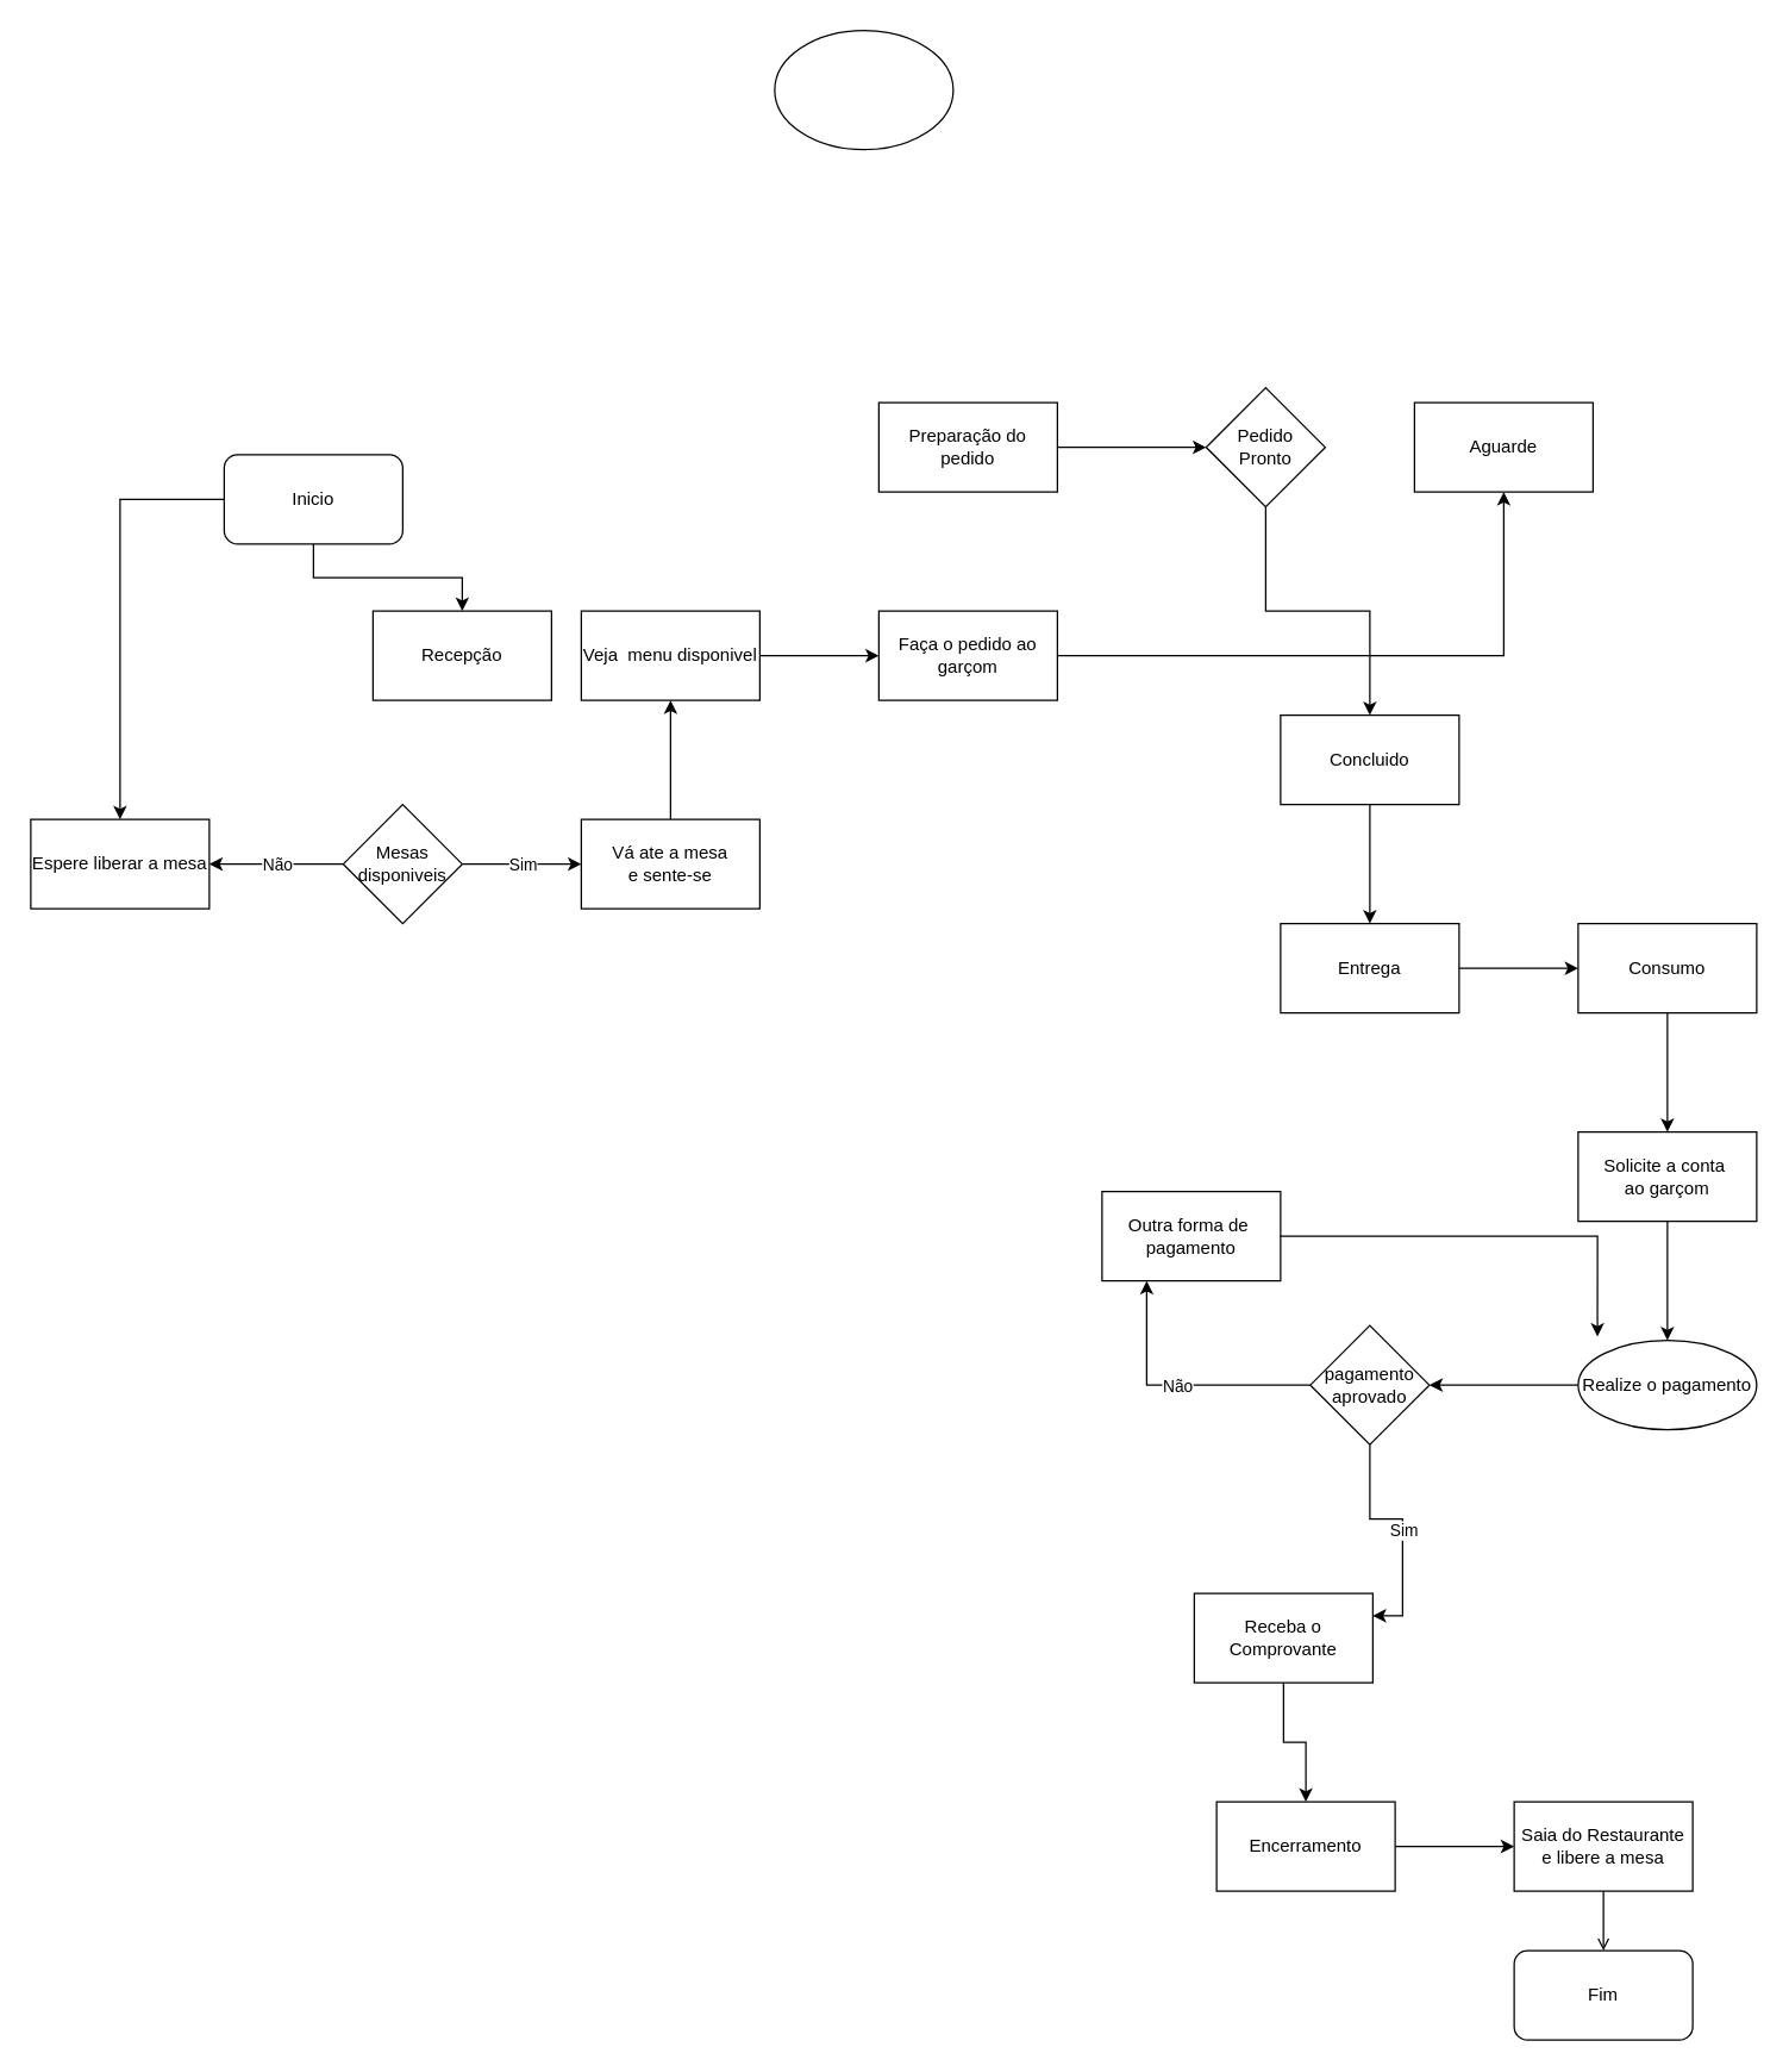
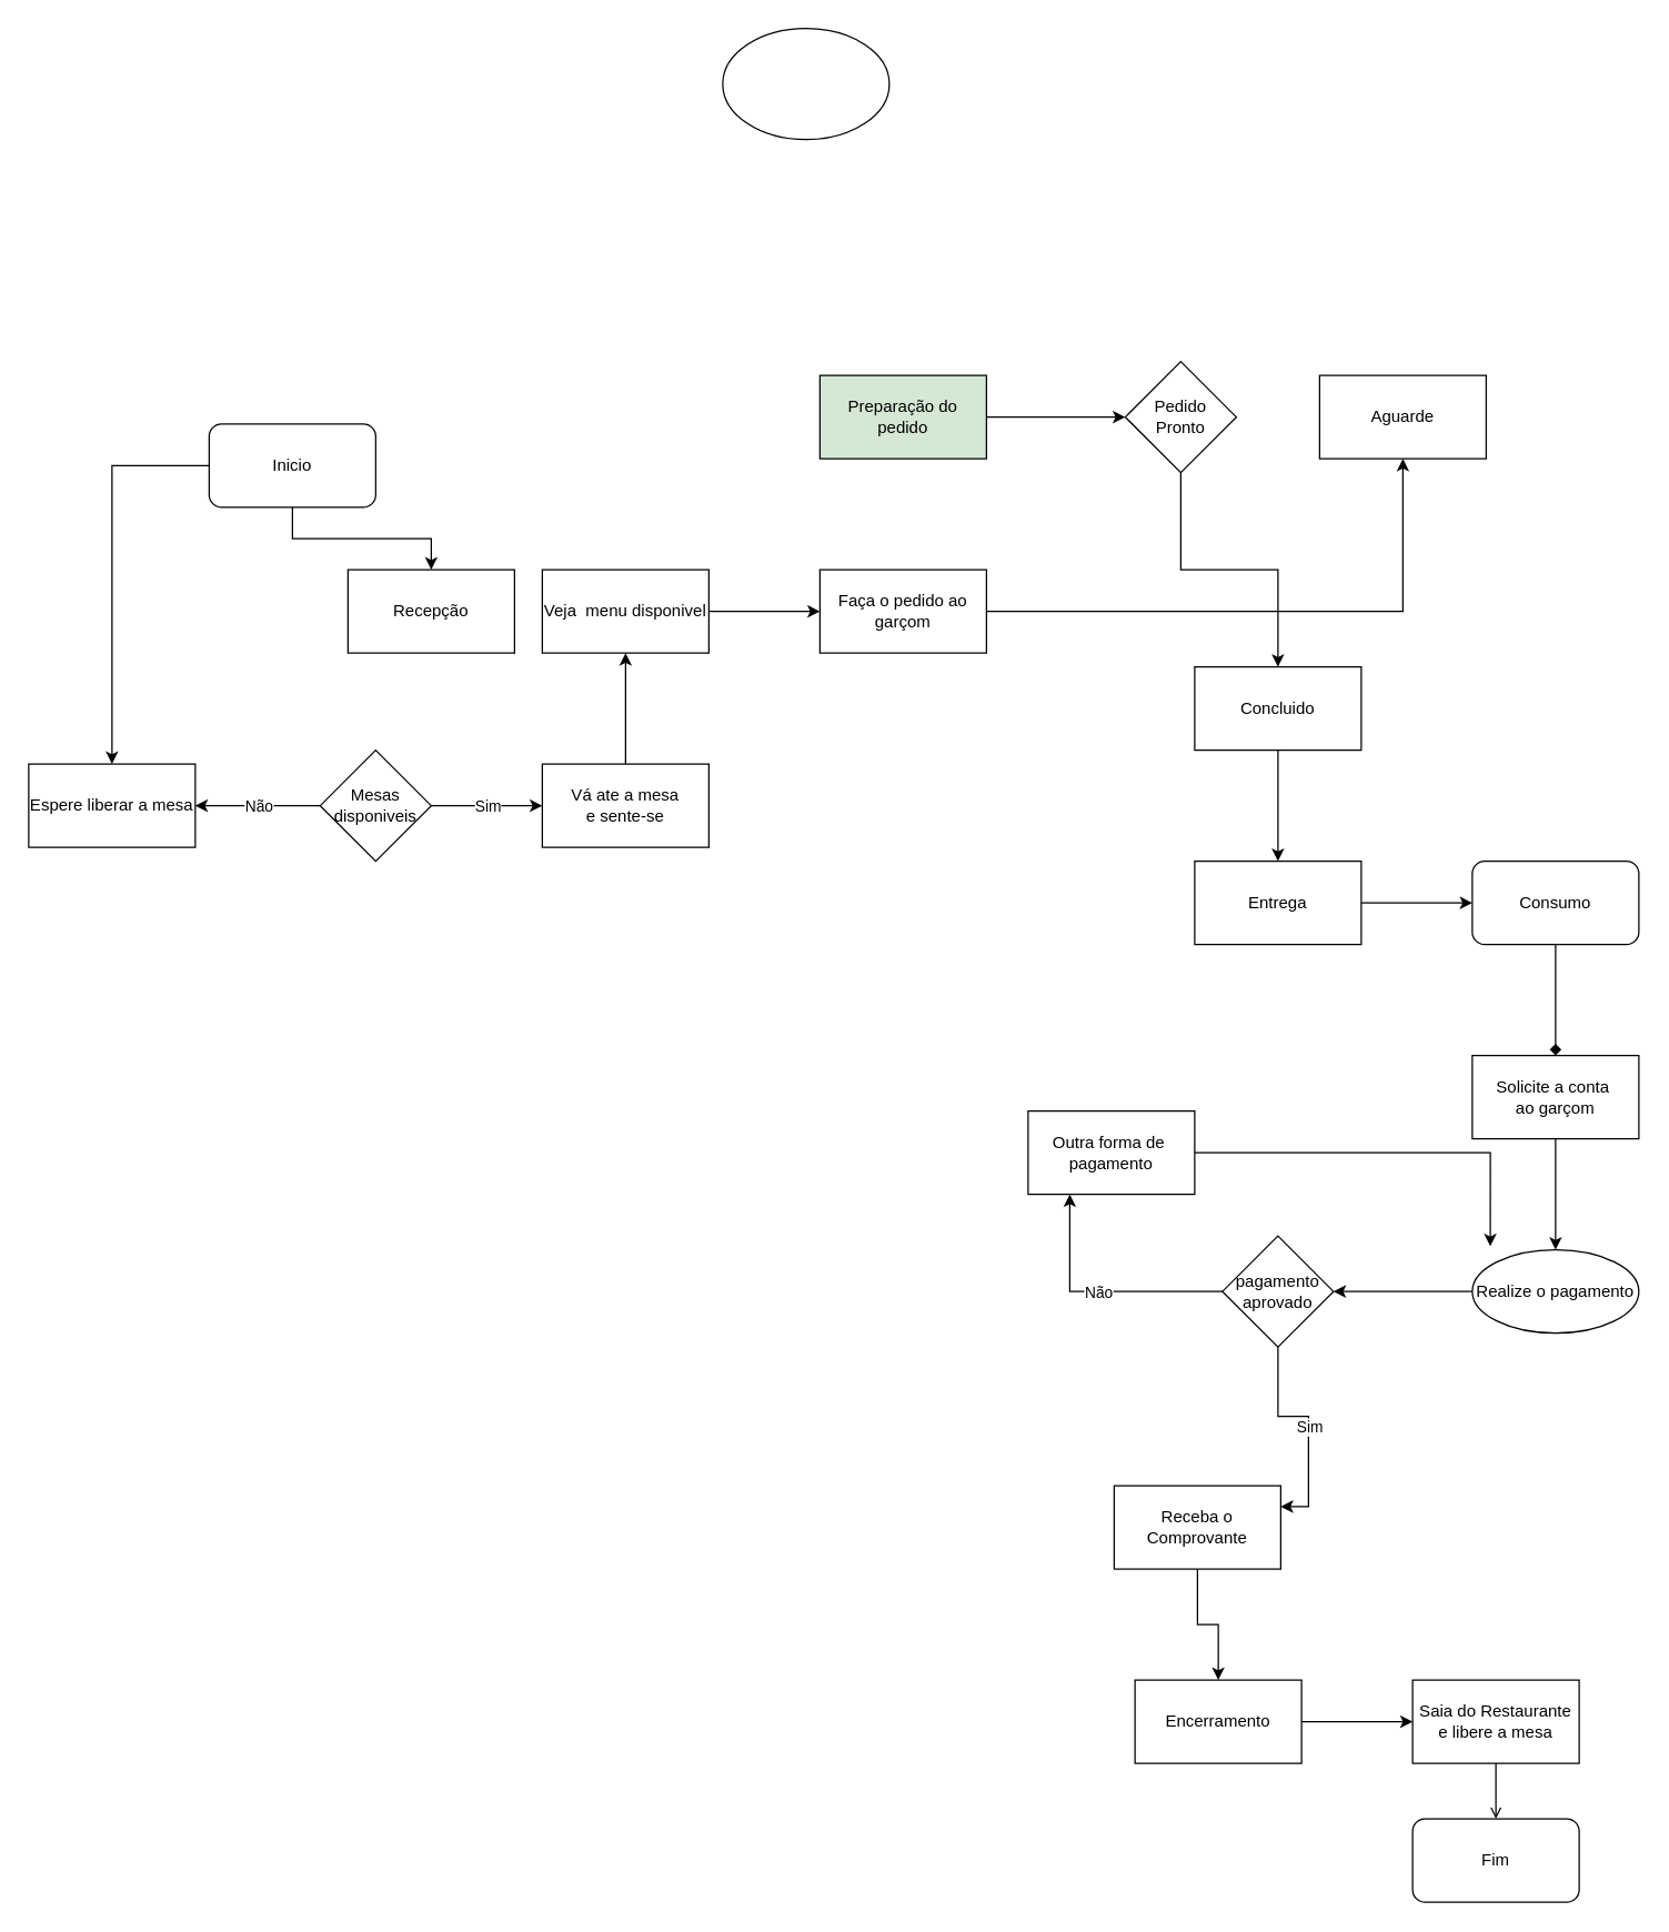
  <mxCell id="0" />
  <mxCell id="1" parent="0" />
  <mxCell id="2" value="" style="edgeStyle=orthogonalEdgeStyle;rounded=0;orthogonalLoop=1;jettySize=auto;html=1;" edge="1" parent="1" source="4" target="5"><mxGeometry relative="1" as="geometry" /></mxCell>
  <mxCell id="3" style="edgeStyle=orthogonalEdgeStyle;rounded=0;orthogonalLoop=1;jettySize=auto;html=1;" edge="1" parent="1" source="4" target="6"><mxGeometry relative="1" as="geometry" /></mxCell>
  <mxCell id="4" value="Inicio" style="rounded=1;whiteSpace=wrap;html=1;" vertex="1" parent="1"><mxGeometry x="150" y="305" width="120" height="60" as="geometry" /></mxCell>
  <mxCell id="5" value="Espere liberar a mesa" style="rounded=0;whiteSpace=wrap;html=1;" vertex="1" parent="1"><mxGeometry x="20" y="550" width="120" height="60" as="geometry" /></mxCell>
  <mxCell id="6" value="Recepção" style="rounded=0;whiteSpace=wrap;html=1;" vertex="1" parent="1"><mxGeometry x="250" y="410" width="120" height="60" as="geometry" /></mxCell>
  <mxCell id="7" style="edgeStyle=orthogonalEdgeStyle;rounded=0;orthogonalLoop=1;jettySize=auto;html=1;entryX=1;entryY=0.5;entryDx=0;entryDy=0;" edge="1" parent="1" source="11" target="5"><mxGeometry relative="1" as="geometry" /></mxCell>
  <mxCell id="8" value="Não" style="edgeLabel;html=1;align=center;verticalAlign=middle;resizable=0;points=[];" vertex="1" connectable="0" parent="7"><mxGeometry relative="1" as="geometry"><mxPoint as="offset" /></mxGeometry></mxCell>
  <mxCell id="9" style="edgeStyle=orthogonalEdgeStyle;rounded=0;orthogonalLoop=1;jettySize=auto;html=1;" edge="1" parent="1" source="11" target="13"><mxGeometry relative="1" as="geometry" /></mxCell>
  <mxCell id="10" value="Sim" style="edgeLabel;html=1;align=center;verticalAlign=middle;resizable=0;points=[];" vertex="1" connectable="0" parent="9"><mxGeometry relative="1" as="geometry"><mxPoint as="offset" /></mxGeometry></mxCell>
  <mxCell id="11" value="Mesas&lt;div&gt;disponiveis&lt;/div&gt;" style="rhombus;whiteSpace=wrap;html=1;" vertex="1" parent="1"><mxGeometry x="230" y="540" width="80" height="80" as="geometry" /></mxCell>
  <mxCell id="12" value="" style="edgeStyle=orthogonalEdgeStyle;rounded=0;orthogonalLoop=1;jettySize=auto;html=1;" edge="1" parent="1" source="13" target="15"><mxGeometry relative="1" as="geometry" /></mxCell>
  <mxCell id="13" value="Vá ate a mesa&lt;div&gt;e sente-se&lt;/div&gt;" style="rounded=0;whiteSpace=wrap;html=1;" vertex="1" parent="1"><mxGeometry x="390" y="550" width="120" height="60" as="geometry" /></mxCell>
  <mxCell id="14" value="" style="edgeStyle=orthogonalEdgeStyle;rounded=0;orthogonalLoop=1;jettySize=auto;html=1;" edge="1" parent="1" source="15" target="17"><mxGeometry relative="1" as="geometry" /></mxCell>
  <mxCell id="15" value="Veja&amp;nbsp; menu disponivel" style="rounded=0;whiteSpace=wrap;html=1;" vertex="1" parent="1"><mxGeometry x="390" y="410" width="120" height="60" as="geometry" /></mxCell>
  <mxCell id="16" value="" style="edgeStyle=orthogonalEdgeStyle;rounded=0;orthogonalLoop=1;jettySize=auto;html=1;" edge="1" parent="1" source="17" target="22"><mxGeometry relative="1" as="geometry" /></mxCell>
  <mxCell id="17" value="Faça o pedido ao garçom" style="rounded=0;whiteSpace=wrap;html=1;" vertex="1" parent="1"><mxGeometry x="590" y="410" width="120" height="60" as="geometry" /></mxCell>
  <mxCell id="18" value="" style="edgeStyle=orthogonalEdgeStyle;rounded=0;orthogonalLoop=1;jettySize=auto;html=1;" edge="1" parent="1" source="19" target="21"><mxGeometry relative="1" as="geometry" /></mxCell>
- <mxCell id="19" value="Preparação do&lt;div&gt;pedido&lt;/div&gt;" style="rounded=0;whiteSpace=wrap;html=1;" vertex="1" parent="1"><mxGeometry x="590" y="270" width="120" height="60" as="geometry" /></mxCell>
+ <mxCell id="19" value="Preparação do&lt;div&gt;pedido&lt;/div&gt;" style="rounded=0;whiteSpace=wrap;html=1;fillColor=#d5e8d4;" vertex="1" parent="1"><mxGeometry x="590" y="270" width="120" height="60" as="geometry" /></mxCell>
  <mxCell id="20" value="" style="edgeStyle=orthogonalEdgeStyle;rounded=0;orthogonalLoop=1;jettySize=auto;html=1;" edge="1" parent="1" source="21" target="25"><mxGeometry relative="1" as="geometry" /></mxCell>
  <mxCell id="21" value="Pedido&lt;div&gt;Pronto&lt;/div&gt;" style="rhombus;whiteSpace=wrap;html=1;rounded=0;" vertex="1" parent="1"><mxGeometry x="810" y="260" width="80" height="80" as="geometry" /></mxCell>
  <mxCell id="22" value="Aguarde" style="whiteSpace=wrap;html=1;rounded=0;" vertex="1" parent="1"><mxGeometry x="950" y="270" width="120" height="60" as="geometry" /></mxCell>
  <mxCell id="23" value="" style="ellipse;whiteSpace=wrap;html=1;" vertex="1" parent="1"><mxGeometry x="520" y="20" width="120" height="80" as="geometry" /></mxCell>
  <mxCell id="24" value="" style="edgeStyle=orthogonalEdgeStyle;rounded=0;orthogonalLoop=1;jettySize=auto;html=1;" edge="1" parent="1" source="25" target="27"><mxGeometry relative="1" as="geometry" /></mxCell>
  <mxCell id="25" value="Concluido" style="whiteSpace=wrap;html=1;rounded=0;" vertex="1" parent="1"><mxGeometry x="860" y="480" width="120" height="60" as="geometry" /></mxCell>
  <mxCell id="26" value="" style="edgeStyle=orthogonalEdgeStyle;rounded=0;orthogonalLoop=1;jettySize=auto;html=1;" edge="1" parent="1" source="27" target="29"><mxGeometry relative="1" as="geometry" /></mxCell>
  <mxCell id="27" value="Entrega" style="whiteSpace=wrap;html=1;rounded=0;" vertex="1" parent="1"><mxGeometry x="860" y="620" width="120" height="60" as="geometry" /></mxCell>
- <mxCell id="28" value="" style="edgeStyle=orthogonalEdgeStyle;rounded=0;orthogonalLoop=1;jettySize=auto;html=1;" edge="1" parent="1" source="29" target="31"><mxGeometry relative="1" as="geometry" /></mxCell>
- <mxCell id="29" value="Consumo" style="whiteSpace=wrap;html=1;rounded=0;" vertex="1" parent="1"><mxGeometry x="1060" y="620" width="120" height="60" as="geometry" /></mxCell>
+ <mxCell id="28" value="" style="edgeStyle=orthogonalEdgeStyle;rounded=0;orthogonalLoop=1;jettySize=auto;html=1;endArrow=diamond;" edge="1" parent="1" source="29" target="31"><mxGeometry relative="1" as="geometry" /></mxCell>
+ <mxCell id="29" value="Consumo" style="whiteSpace=wrap;html=1;rounded=1;" vertex="1" parent="1"><mxGeometry x="1060" y="620" width="120" height="60" as="geometry" /></mxCell>
  <mxCell id="30" value="" style="edgeStyle=orthogonalEdgeStyle;rounded=0;orthogonalLoop=1;jettySize=auto;html=1;" edge="1" parent="1" source="31" target="33"><mxGeometry relative="1" as="geometry" /></mxCell>
  <mxCell id="31" value="Solicite a conta&amp;nbsp;&lt;div&gt;ao garçom&lt;/div&gt;" style="whiteSpace=wrap;html=1;rounded=0;" vertex="1" parent="1"><mxGeometry x="1060" y="760" width="120" height="60" as="geometry" /></mxCell>
  <mxCell id="32" value="" style="edgeStyle=orthogonalEdgeStyle;rounded=0;orthogonalLoop=1;jettySize=auto;html=1;" edge="1" parent="1" source="33" target="39"><mxGeometry relative="1" as="geometry" /></mxCell>
  <mxCell id="33" value="Realize o pagamento" style="ellipse;whiteSpace=wrap;html=1;" vertex="1" parent="1"><mxGeometry x="1060" y="900" width="120" height="60" as="geometry" /></mxCell>
  <mxCell id="34" style="edgeStyle=orthogonalEdgeStyle;rounded=0;orthogonalLoop=1;jettySize=auto;html=1;entryX=0.25;entryY=1;entryDx=0;entryDy=0;" edge="1" parent="1" source="39" target="40"><mxGeometry relative="1" as="geometry"><Array as="points"><mxPoint x="770" y="930" /></Array></mxGeometry></mxCell>
  <mxCell id="35" value="Sim" style="edgeLabel;html=1;align=center;verticalAlign=middle;resizable=0;points=[];" vertex="1" connectable="0" parent="34"><mxGeometry relative="1" as="geometry"><mxPoint as="offset" /></mxGeometry></mxCell>
  <mxCell id="36" value="Não" style="edgeLabel;html=1;align=center;verticalAlign=middle;resizable=0;points=[];" vertex="1" connectable="0" parent="34"><mxGeometry relative="1" as="geometry"><mxPoint as="offset" /></mxGeometry></mxCell>
  <mxCell id="37" style="edgeStyle=orthogonalEdgeStyle;rounded=0;orthogonalLoop=1;jettySize=auto;html=1;entryX=1;entryY=0.25;entryDx=0;entryDy=0;" edge="1" parent="1" source="39" target="43"><mxGeometry relative="1" as="geometry" /></mxCell>
  <mxCell id="38" value="Sim" style="edgeLabel;html=1;align=center;verticalAlign=middle;resizable=0;points=[];" vertex="1" connectable="0" parent="37"><mxGeometry relative="1" as="geometry"><mxPoint as="offset" /></mxGeometry></mxCell>
  <mxCell id="39" value="pagamento&lt;div&gt;aprovado&lt;/div&gt;" style="rhombus;whiteSpace=wrap;html=1;rounded=0;" vertex="1" parent="1"><mxGeometry x="880" y="890" width="80" height="80" as="geometry" /></mxCell>
  <mxCell id="40" value="Outra forma de&amp;nbsp;&lt;div&gt;pagamento&lt;/div&gt;" style="rounded=0;whiteSpace=wrap;html=1;" vertex="1" parent="1"><mxGeometry x="740" y="800" width="120" height="60" as="geometry" /></mxCell>
  <mxCell id="41" style="edgeStyle=orthogonalEdgeStyle;rounded=0;orthogonalLoop=1;jettySize=auto;html=1;entryX=0.108;entryY=-0.043;entryDx=0;entryDy=0;entryPerimeter=0;" edge="1" parent="1" source="40" target="33"><mxGeometry relative="1" as="geometry" /></mxCell>
  <mxCell id="42" value="" style="edgeStyle=orthogonalEdgeStyle;rounded=0;orthogonalLoop=1;jettySize=auto;html=1;" edge="1" parent="1" source="43" target="45"><mxGeometry relative="1" as="geometry" /></mxCell>
  <mxCell id="43" value="Receba o&lt;div&gt;Comprovante&lt;/div&gt;" style="rounded=0;whiteSpace=wrap;html=1;" vertex="1" parent="1"><mxGeometry x="802" y="1070" width="120" height="60" as="geometry" /></mxCell>
  <mxCell id="44" value="" style="edgeStyle=orthogonalEdgeStyle;rounded=0;orthogonalLoop=1;jettySize=auto;html=1;" edge="1" parent="1" source="45" target="47"><mxGeometry relative="1" as="geometry" /></mxCell>
  <mxCell id="45" value="Encerramento" style="rounded=0;whiteSpace=wrap;html=1;" vertex="1" parent="1"><mxGeometry x="817" y="1210" width="120" height="60" as="geometry" /></mxCell>
  <mxCell id="46" style="edgeStyle=orthogonalEdgeStyle;rounded=0;orthogonalLoop=1;jettySize=auto;html=1;entryX=0.5;entryY=0;entryDx=0;entryDy=0;endArrow=open;" edge="1" parent="1" source="47" target="48"><mxGeometry relative="1" as="geometry" /></mxCell>
  <mxCell id="47" value="Saia do Restaurante&lt;div&gt;e libere a mesa&lt;/div&gt;" style="rounded=0;whiteSpace=wrap;html=1;" vertex="1" parent="1"><mxGeometry x="1017" y="1210" width="120" height="60" as="geometry" /></mxCell>
  <mxCell id="48" value="Fim" style="rounded=1;whiteSpace=wrap;html=1;" vertex="1" parent="1"><mxGeometry x="1017" y="1310" width="120" height="60" as="geometry" /></mxCell>
